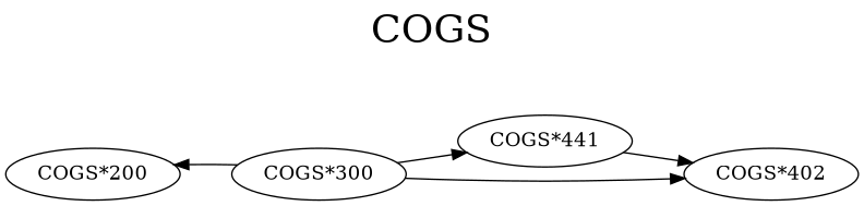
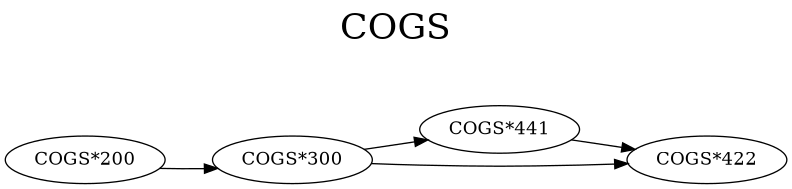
  digraph {
    fontsize=27
    label=COGS
    labelloc=t
    rankdir=LR
    edge [style=solid]
    "COGS*200"
    "COGS*300"
    n3 [label="COGS*441"]
-   "COGS*402"
-   "COGS*300" -> "COGS*200"
+   "COGS*402" [label="COGS*422"]
+   "COGS*200" -> "COGS*300"
    "COGS*300" -> n3
    "COGS*300" -> "COGS*402"
    n3 -> "COGS*402"
  }
